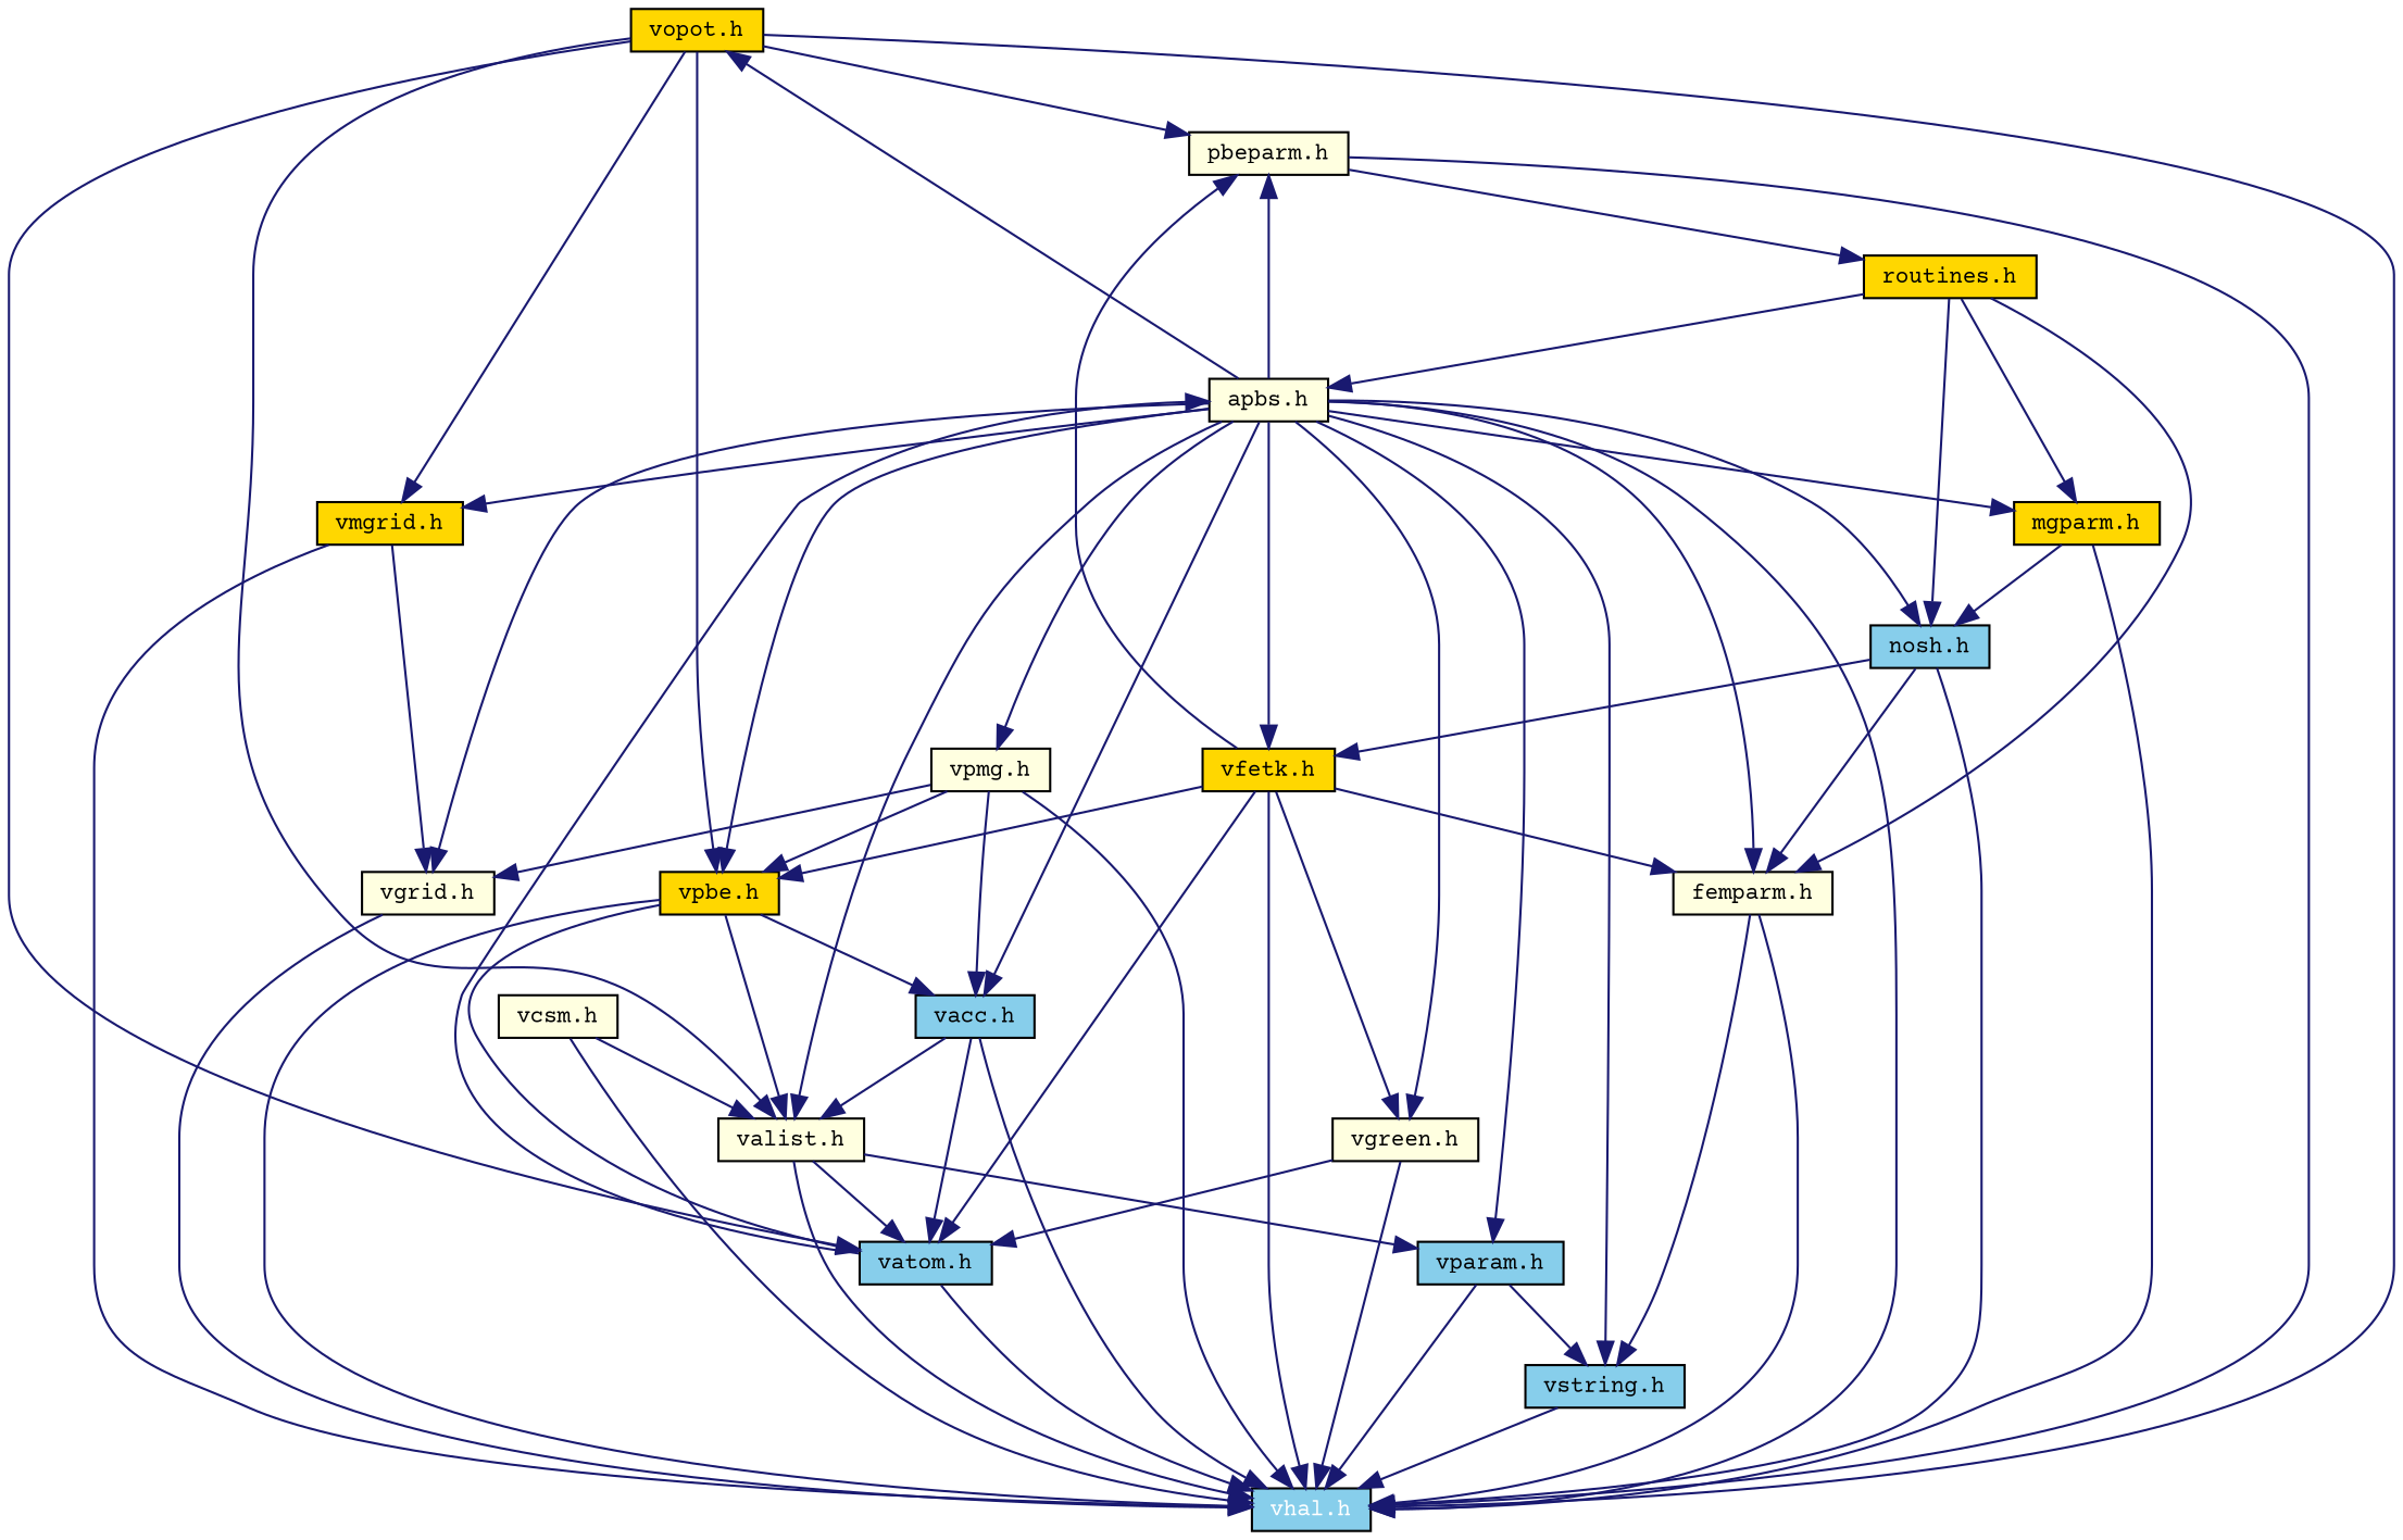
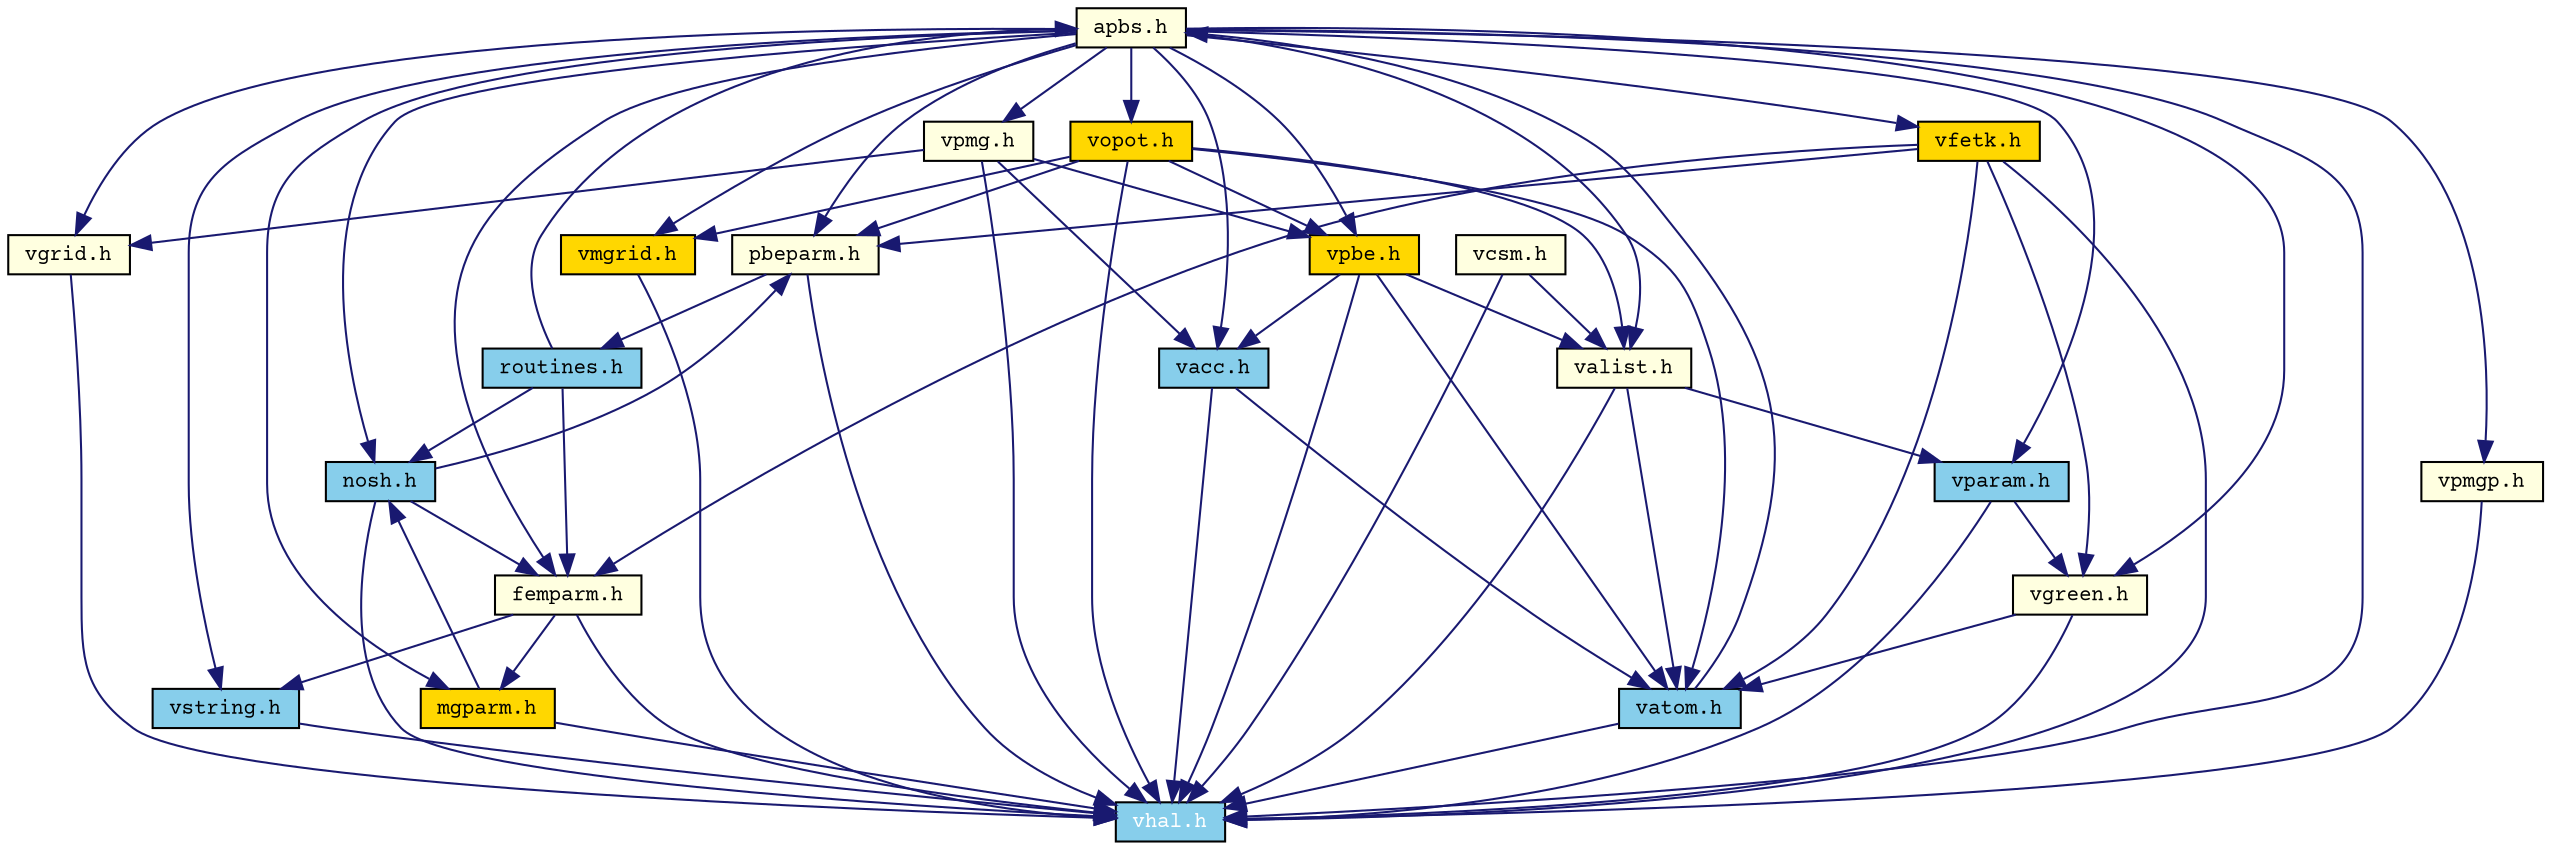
  digraph {
    fontname="Courier Prime"
    node [color=black fillcolor=lightyellow fontname="Courier Prime" fontsize=10 shape=box style=filled]
    edge [color=midnightblue fontname="Courier Prime" fontsize=10 style=solid]
    n1 [fillcolor=skyblue fontcolor=white height=0.2 label="vhal.h" width=0.4]
    n2 [height=0.2 label="vgrid.h" width=0.4]
    n3 [fillcolor=skyblue height=0.2 label="vstring.h" width=0.4]
    n4 [fillcolor=gold height=0.2 label="vmgrid.h" width=0.4]
    n5 [fillcolor=gold height=0.2 label="vopot.h" width=0.4]
    n6 [height=0.2 label="pbeparm.h" width=0.4]
    n7 [fillcolor=gold height=0.2 label="vpbe.h" width=0.4]
    n8 [height=0.2 label="valist.h" width=0.4]
    n9 [fillcolor=skyblue height=0.2 label="vatom.h" width=0.4]
-   n10 [fillcolor=gold height=0.2 label="routines.h" width=0.4]
+   n10 [fillcolor=skyblue height=0.2 label="routines.h" width=0.4]
    n11 [fillcolor=skyblue height=0.2 label="vacc.h" width=0.4]
    n12 [fillcolor=skyblue height=0.2 label="vparam.h" width=0.4]
    n13 [height=0.2 label="apbs.h" width=0.4]
    n14 [height=0.2 label="vpmg.h" width=0.4]
+   n15 [height=0.2 label="vpmgp.h" width=0.4]
    n16 [height=0.2 label="femparm.h" width=0.4]
    n17 [fillcolor=skyblue height=0.2 label="nosh.h" width=0.4]
    n18 [fillcolor=gold height=0.2 label="vfetk.h" width=0.4]
    n19 [fillcolor=gold height=0.2 label="mgparm.h" width=0.4]
    n20 [height=0.2 label="vgreen.h" width=0.4]
    n21 [height=0.2 label="vcsm.h" width=0.4]
    n2 -> n1
    n3 -> n1
    n4 -> n1
-   n4 -> n2
    n5 -> n1
    n5 -> n4
    n5 -> n6
    n5 -> n7
    n5 -> n8
    n5 -> n9
    n6 -> n1
    n6 -> n10
    n7 -> n1
    n7 -> n8
    n7 -> n9
    n7 -> n11
    n8 -> n1
    n8 -> n9
    n8 -> n12
    n9 -> n1
    n9 -> n13
    n10 -> n13
    n10 -> n16
    n10 -> n17
-   n10 -> n19
+   n16 -> n19
    n11 -> n1
-   n11 -> n8
    n11 -> n9
    n12 -> n1
-   n12 -> n3
+   n12 -> n20
    n13 -> n1
    n13 -> n2
    n13 -> n3
    n13 -> n4
    n13 -> n5
    n13 -> n6
    n13 -> n7
    n13 -> n8
    n13 -> n11
    n13 -> n12
    n13 -> n14
+   n13 -> n15
    n13 -> n16
    n13 -> n17
    n13 -> n18
    n13 -> n19
    n13 -> n20
    n14 -> n1
    n14 -> n2
    n14 -> n7
    n14 -> n11
+   n15 -> n1
    n16 -> n1
    n16 -> n3
    n17 -> n1
-   n17 -> n18
+   n17 -> n6
    n17 -> n16
    n18 -> n1
    n18 -> n6
-   n18 -> n7
    n18 -> n9
    n18 -> n16
    n18 -> n20
    n19 -> n1
    n19 -> n17
    n20 -> n1
    n20 -> n9
    n21 -> n1
    n21 -> n8
  }
